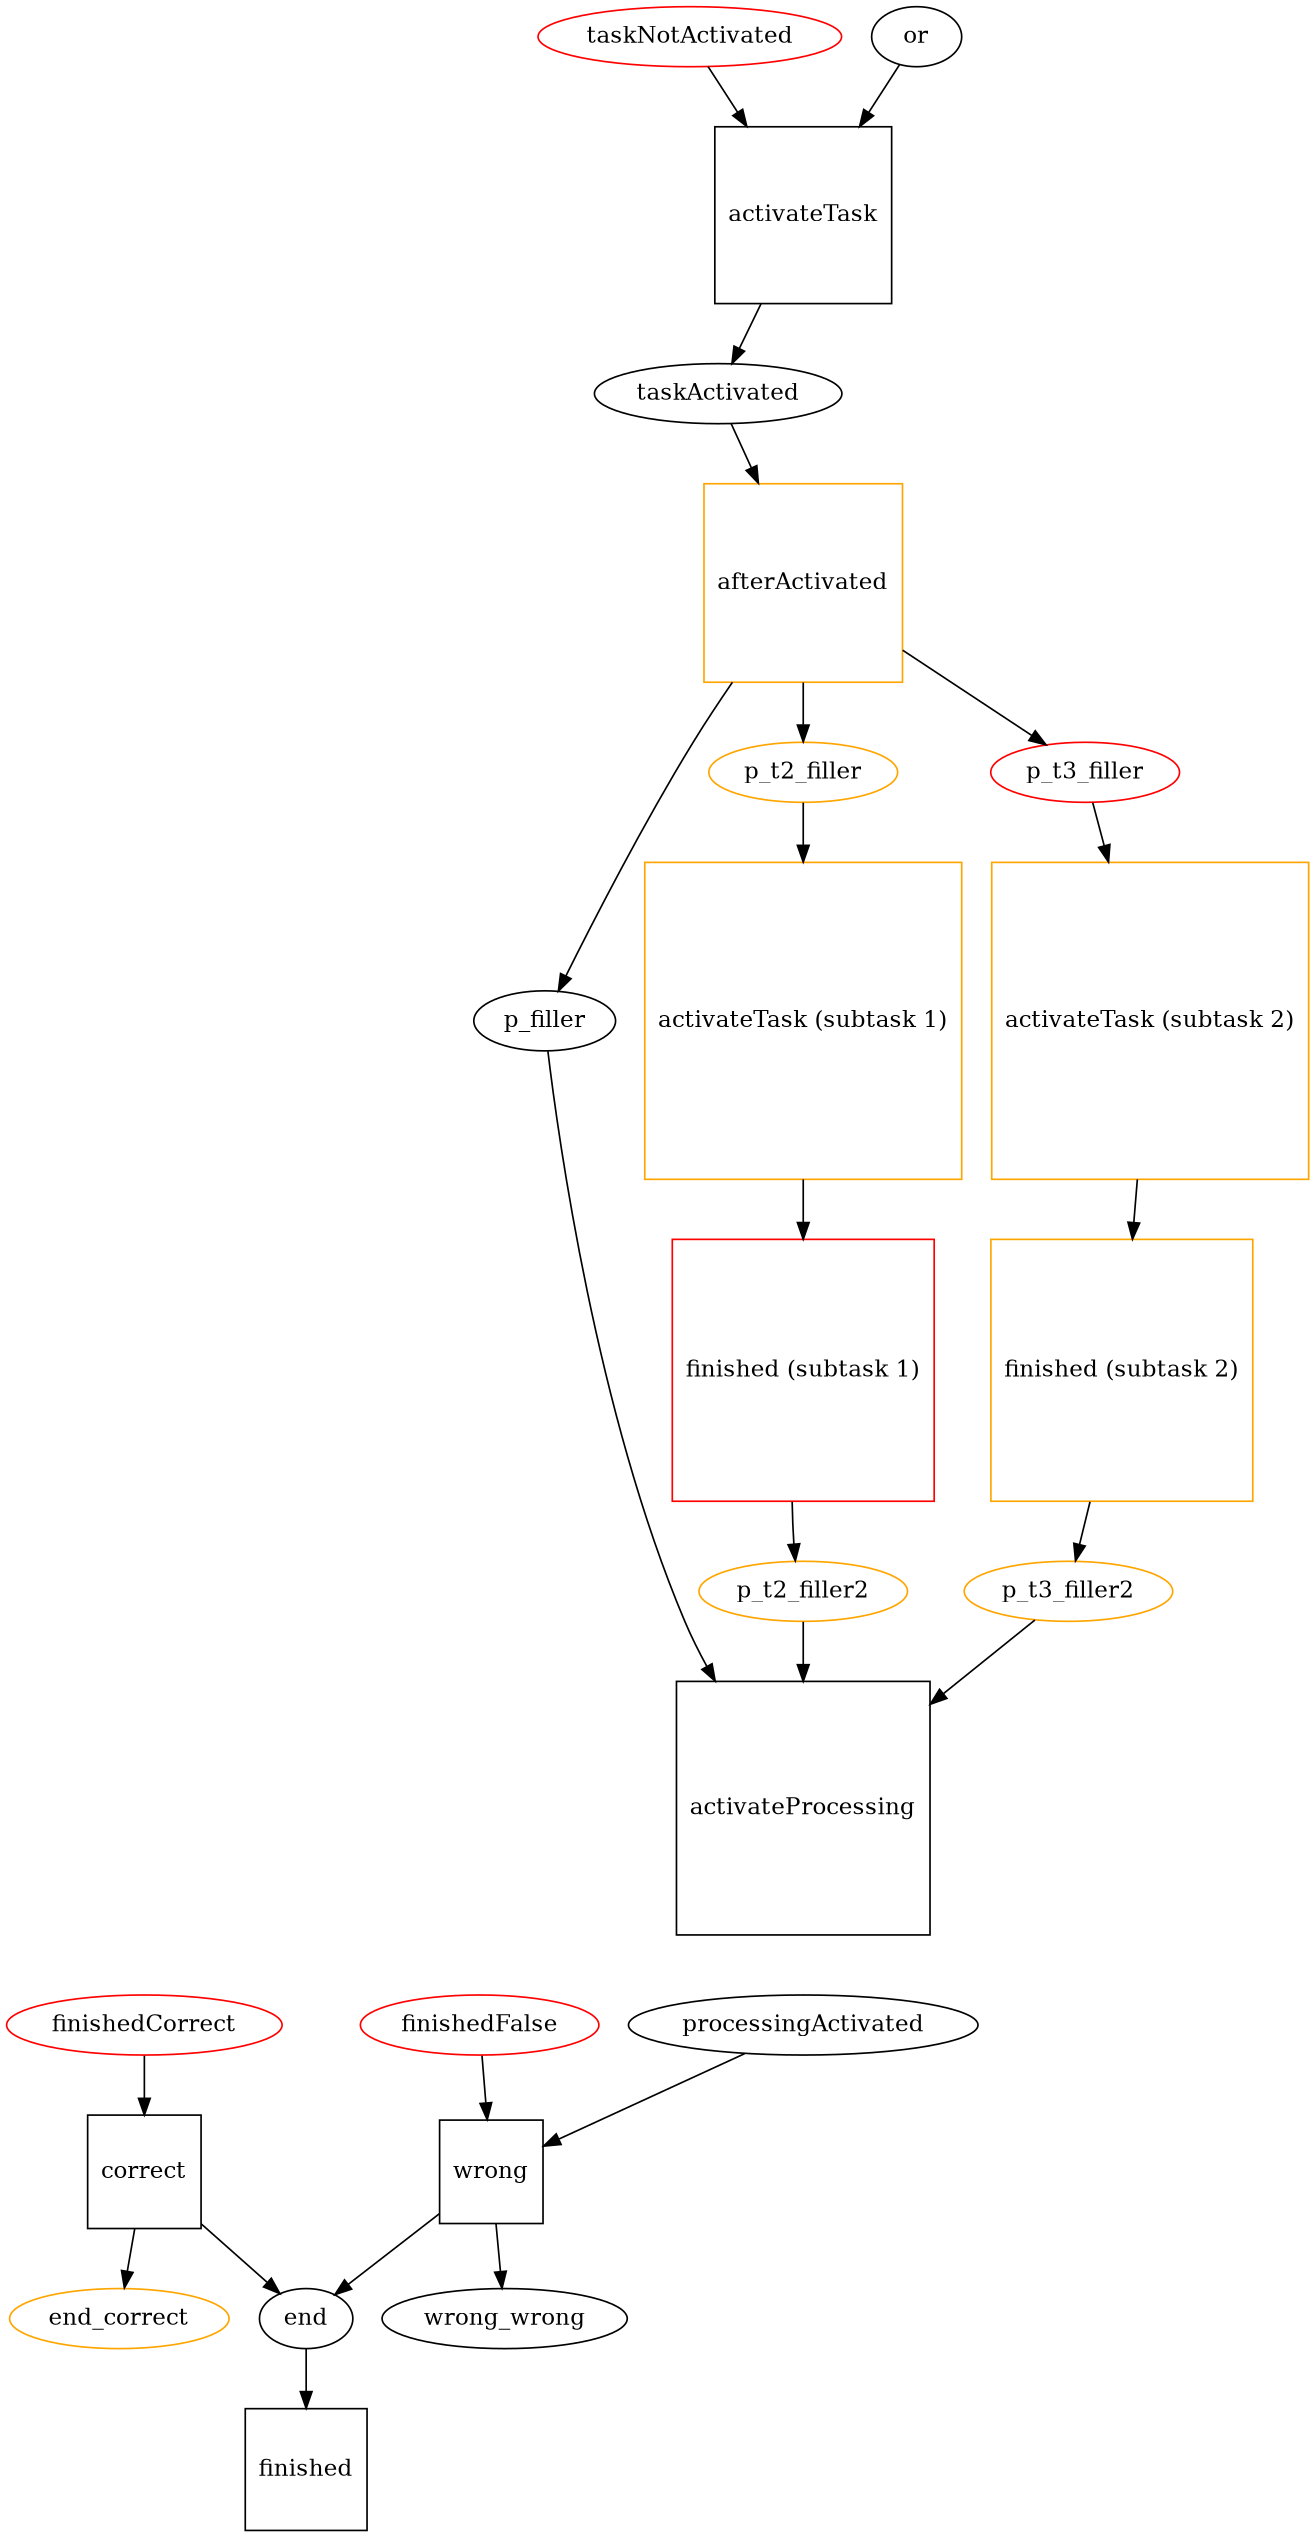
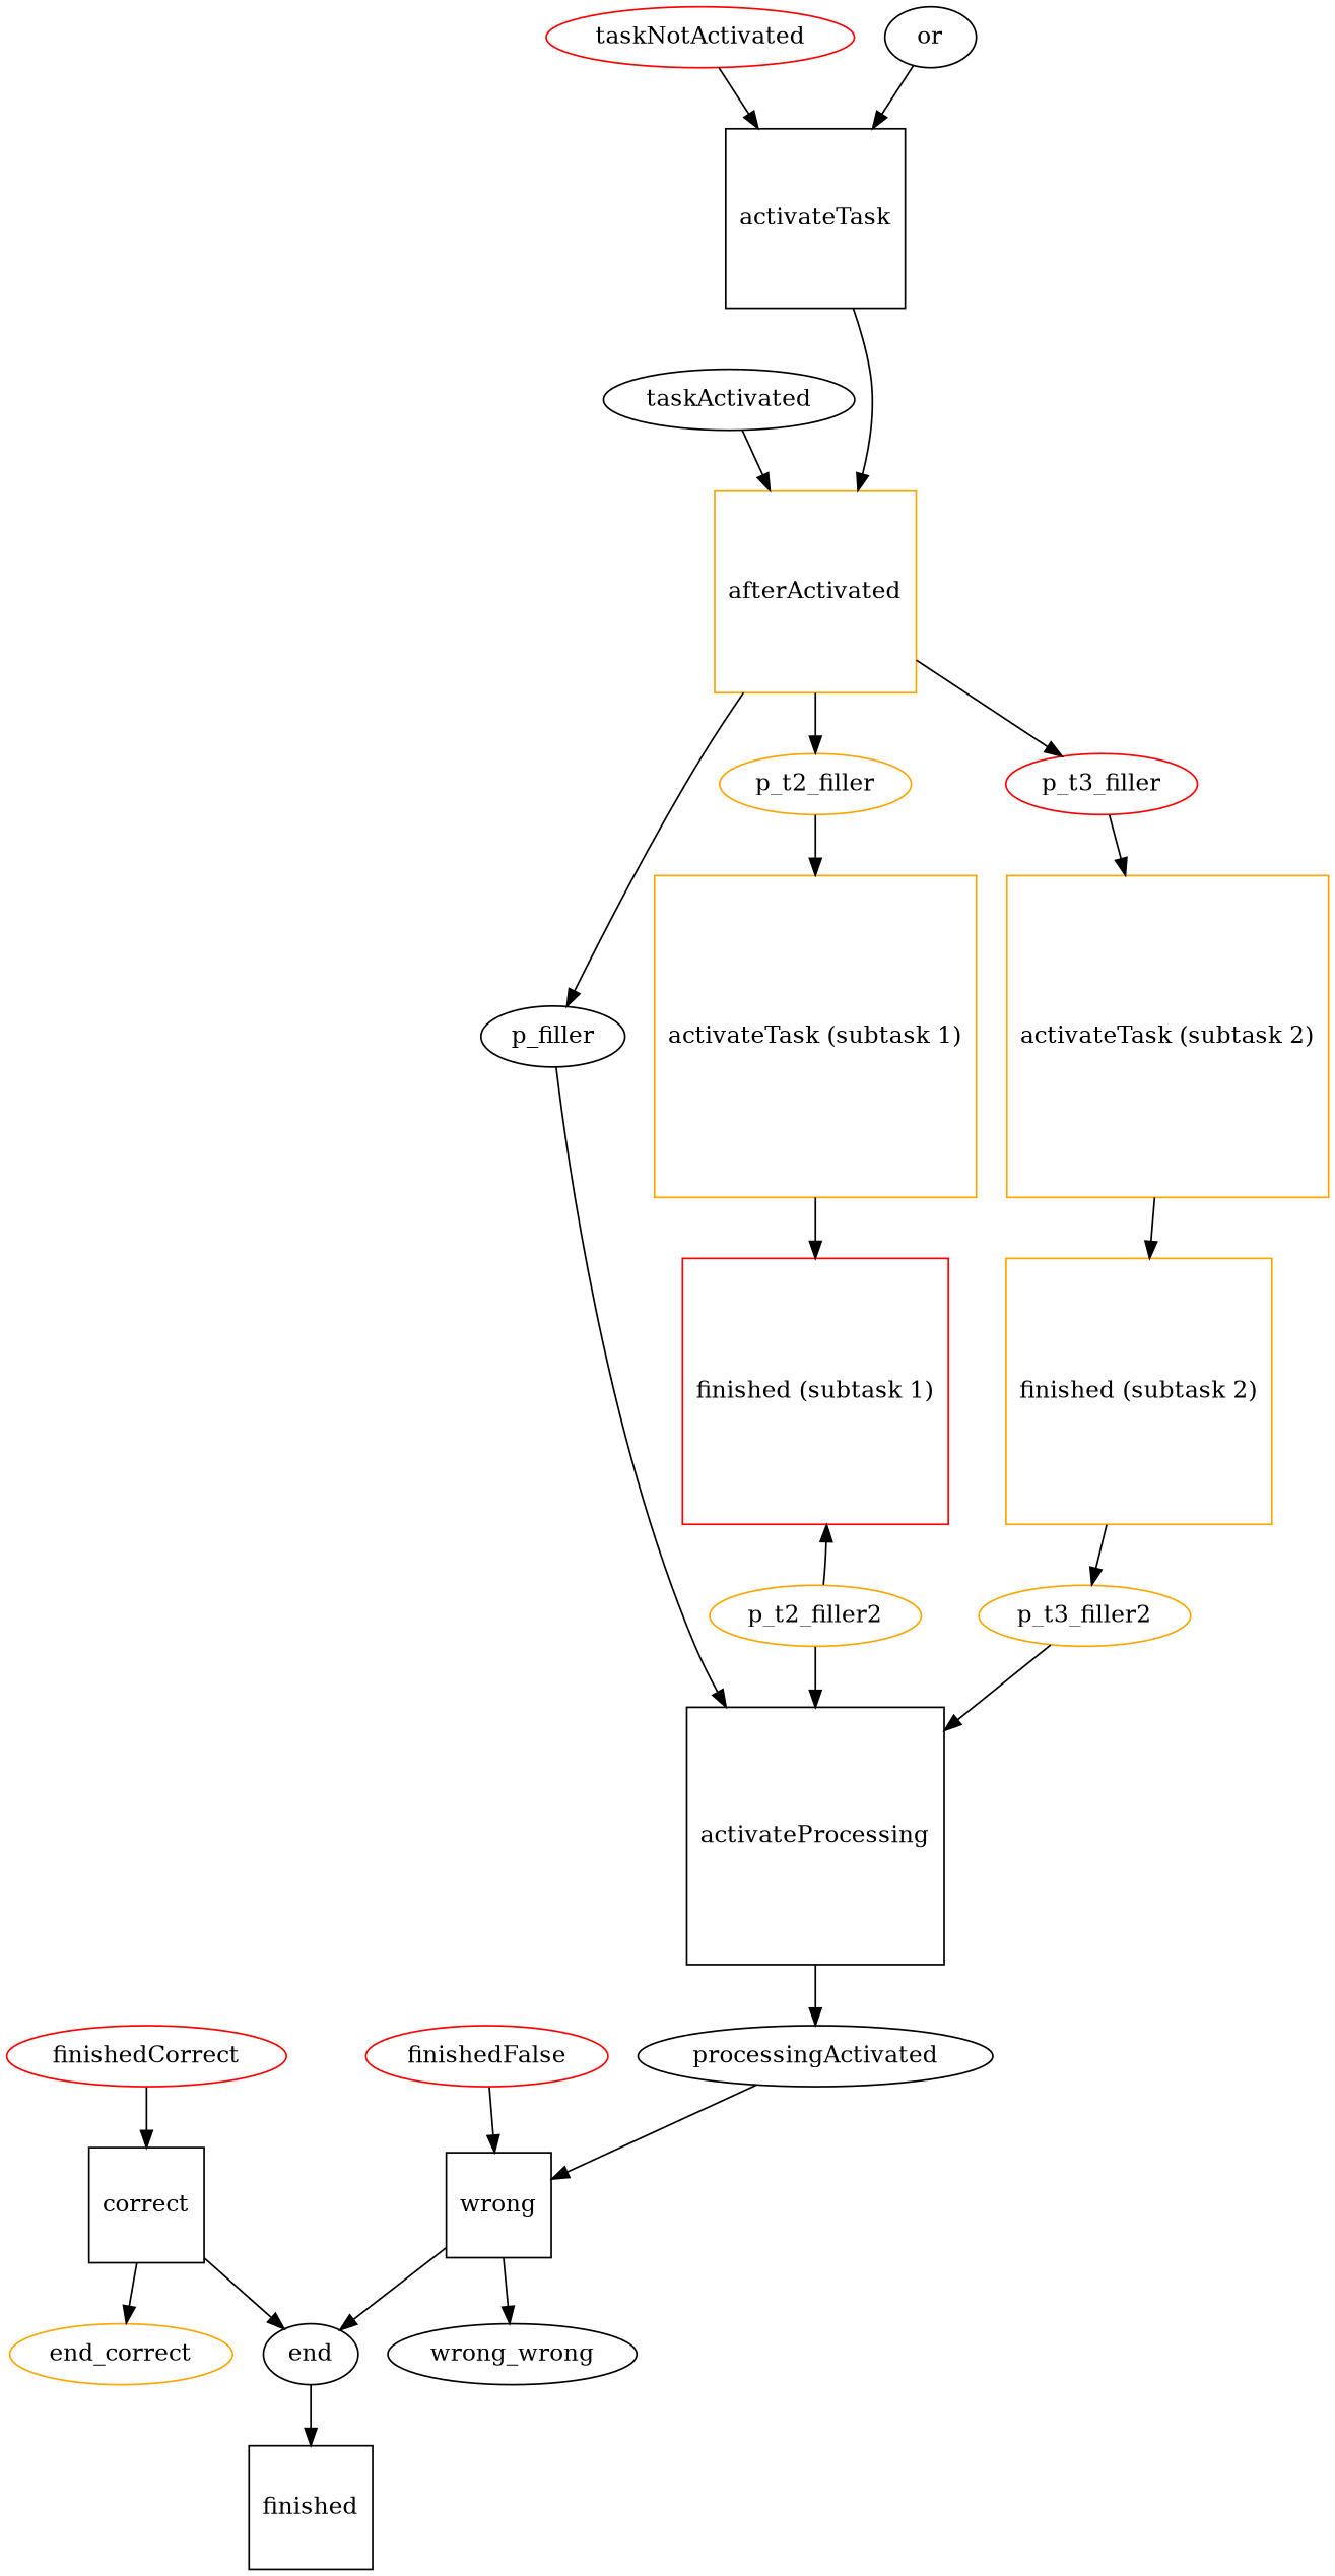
  digraph {
    n1 [label=activateTask shape=square]
    n2 [label=taskActivated]
    n3 [color=orange label=afterActivated shape=square]
    p_filler
    p_t2_filler [color=orange]
    p_t3_filler [color=red]
    n7 [label=activateProcessing shape=square]
    n8 [color=orange label="activateTask (subtask 1)" shape=square]
    n9 [color=orange label="activateTask (subtask 2)" shape=square]
    n10 [label=processingActivated]
    n11 [label=wrong shape=square]
    n12 [label=end]
    n13 [label=wrong_wrong]
    n14 [label=finished shape=square]
    n15 [label=correct shape=square]
    n16 [color=orange label=end_correct]
    n17 [color=red label=taskNotActivated]
    n18 [color=red label=finishedCorrect]
    n19 [color=red label=finishedFalse]
    n20 [label=or]
    n21 [color=red label="finished (subtask 1)" shape=square]
    n22 [color=orange label="finished (subtask 2)" shape=square]
    p_t2_filler2 [color=orange]
    p_t3_filler2 [color=orange]
-   n1 -> n2
+   n1 -> n3
    n2 -> n3
    n3 -> p_filler
    n3 -> p_t2_filler
    n3 -> p_t3_filler
    p_filler -> n7
    p_t2_filler -> n8
    p_t3_filler -> n9
+   n7 -> n10
    n8 -> n21
    n9 -> n22
    n10 -> n11
    n11 -> n12
    n11 -> n13
    n12 -> n14
    n15 -> n12
    n15 -> n16
    n17 -> n1
    n18 -> n15
    n19 -> n11
    n20 -> n1
-   n21 -> p_t2_filler2
+   p_t2_filler2 -> n21
    n22 -> p_t3_filler2
    p_t2_filler2 -> n7
    p_t3_filler2 -> n7
  }
